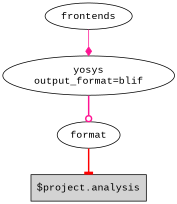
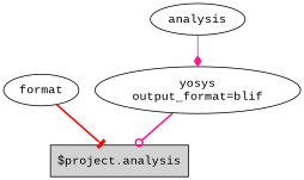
  digraph {
    fontname="Liberation Mono"
    node [fontname="Liberation Mono"]
    edge [color=deeppink fontname="Liberation Mono" style=bold]
    n1 [label="yosys\noutput_format=blif"]
    n2 [label=format]
    "$project.analysis" [shape=box style=filled]
-   frontends
-   n1 -> n2 [arrowhead=odot]
+   frontends [label=analysis]
+   n1 -> "$project.analysis" [arrowhead=odot]
    n2 -> "$project.analysis" [arrowhead=tee color=red]
    frontends -> n1 [arrowhead=diamond style=solid]
  }
